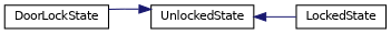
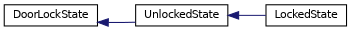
  digraph {
    rankdir=LR
    node [color=black fillcolor=white fontname=Helvetica fontsize=10 shape=record style=filled]
    edge [color=midnightblue dir=back fontname=Helvetica fontsize=10 labelfontname=Helvetica labelfontsize=10 style=solid]
    n1 [height=0.2 label=DoorLockState width=0.4]
    n2 [height=0.2 label=UnlockedState width=0.4]
    n3 [height=0.2 label=LockedState width=0.4]
-   n2 -> n1
+   n1 -> n2
    n2 -> n3
  }
